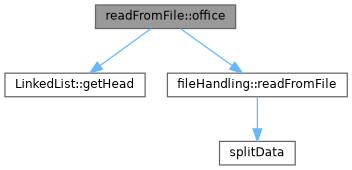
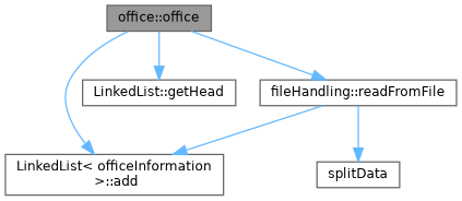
  digraph {
    rankdir=TB
    node [color=grey40 fillcolor=white fontname=Helvetica fontsize=10 shape=box style=filled]
    edge [color=steelblue1 fontname=Helvetica fontsize=10 labelfontname=Helvetica labelfontsize=10 style=solid]
-   n1 [color=gray40 fillcolor=grey60 fontcolor=black height=0.2 label="readFromFile::office" width=0.4]
+   n1 [color=gray40 fillcolor=grey60 fontcolor=black height=0.2 label="office::office" width=0.4]
+   n2 [height=0.2 label="LinkedList\< officeInformation\l \>::add" width=0.4]
    n3 [height=0.2 label="LinkedList::getHead" width=0.4]
    n4 [height=0.2 label="fileHandling::readFromFile" width=0.4]
    n5 [height=0.2 label=splitData width=0.4]
+   n1 -> n2
    n1 -> n3
    n1 -> n4
+   n4 -> n2
    n4 -> n5
  }
